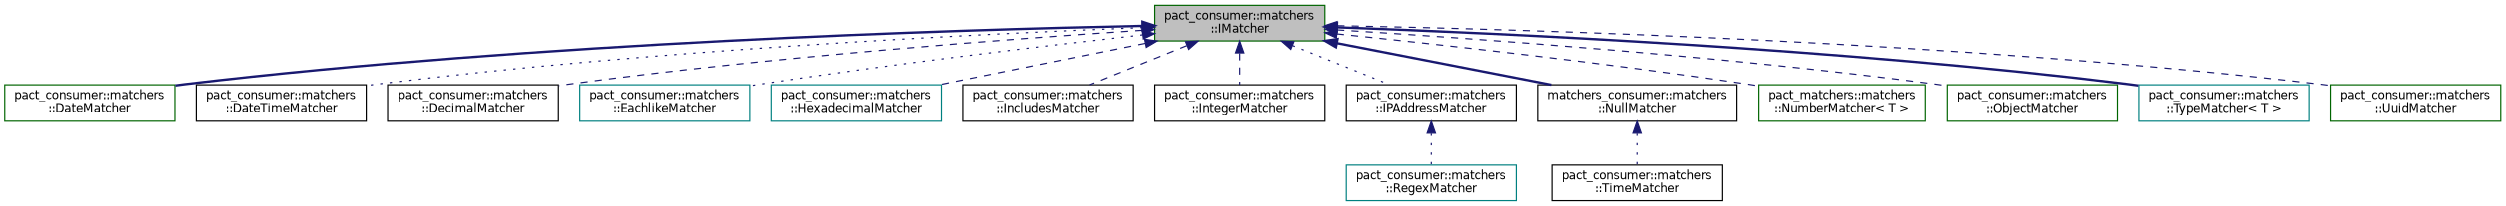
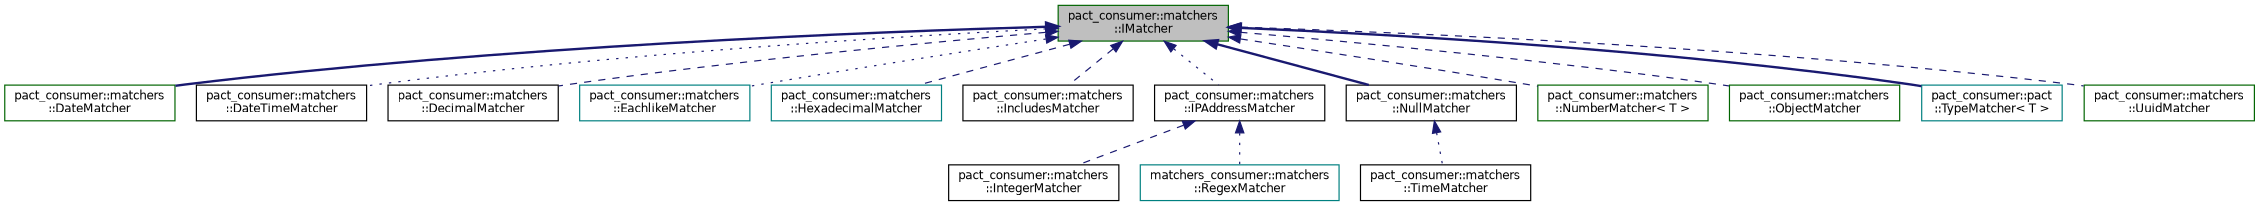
  digraph {
    rankdir=TB
    node [color=black fillcolor=white fontname=Helvetica fontsize=10 shape=record style=filled]
    edge [color=midnightblue dir=back fontname=Helvetica fontsize=10 labelfontname=Helvetica labelfontsize=10 style=dashed]
    n1 [color=darkgreen fillcolor=grey75 fontcolor=black height=0.2 label="pact_consumer::matchers\l::IMatcher" width=0.4]
    n2 [color=darkgreen height=0.2 label="pact_consumer::matchers\l::DateMatcher" width=0.4]
    n3 [height=0.2 label="pact_consumer::matchers\l::DateTimeMatcher" width=0.4]
    n4 [height=0.2 label="pact_consumer::matchers\l::DecimalMatcher" width=0.4]
    n5 [color=teal height=0.2 label="pact_consumer::matchers\l::EachlikeMatcher" width=0.4]
    n6 [color=teal height=0.2 label="pact_consumer::matchers\l::HexadecimalMatcher" width=0.4]
    n7 [height=0.2 label="pact_consumer::matchers\l::IncludesMatcher" width=0.4]
    n8 [height=0.2 label="pact_consumer::matchers\l::IntegerMatcher" width=0.4]
    n9 [height=0.2 label="pact_consumer::matchers\l::IPAddressMatcher" width=0.4]
-   n10 [height=0.2 label="matchers_consumer::matchers\l::NullMatcher" width=0.4]
-   n11 [color=darkgreen height=0.2 label="pact_matchers::matchers\l::NumberMatcher\< T \>" width=0.4]
+   n10 [height=0.2 label="pact_consumer::matchers\l::NullMatcher" width=0.4]
+   n11 [color=darkgreen height=0.2 label="pact_consumer::matchers\l::NumberMatcher\< T \>" width=0.4]
    n12 [color=darkgreen height=0.2 label="pact_consumer::matchers\l::ObjectMatcher" width=0.4]
-   n13 [color=teal height=0.2 label="pact_consumer::matchers\l::TypeMatcher\< T \>" width=0.4]
+   n13 [color=teal height=0.2 label="pact_consumer::pact\l::TypeMatcher\< T \>" width=0.4]
    n14 [color=darkgreen height=0.2 label="pact_consumer::matchers\l::UuidMatcher" width=0.4]
-   n15 [color=teal height=0.2 label="pact_consumer::matchers\l::RegexMatcher" width=0.4]
+   n15 [color=teal height=0.2 label="matchers_consumer::matchers\l::RegexMatcher" width=0.4]
    n16 [height=0.2 label="pact_consumer::matchers\l::TimeMatcher" width=0.4]
    n1 -> n2 [style=bold]
    n1 -> n3 [style=dotted]
    n1 -> n4
    n1 -> n5 [style=dotted]
    n1 -> n6
    n1 -> n7
-   n1 -> n8
+   n9 -> n8
    n1 -> n9 [style=dotted]
    n1 -> n10 [style=bold]
    n1 -> n11
    n1 -> n12
    n1 -> n13 [style=bold]
    n1 -> n14
    n9 -> n15 [style=dotted]
    n10 -> n16 [style=dotted]
  }
